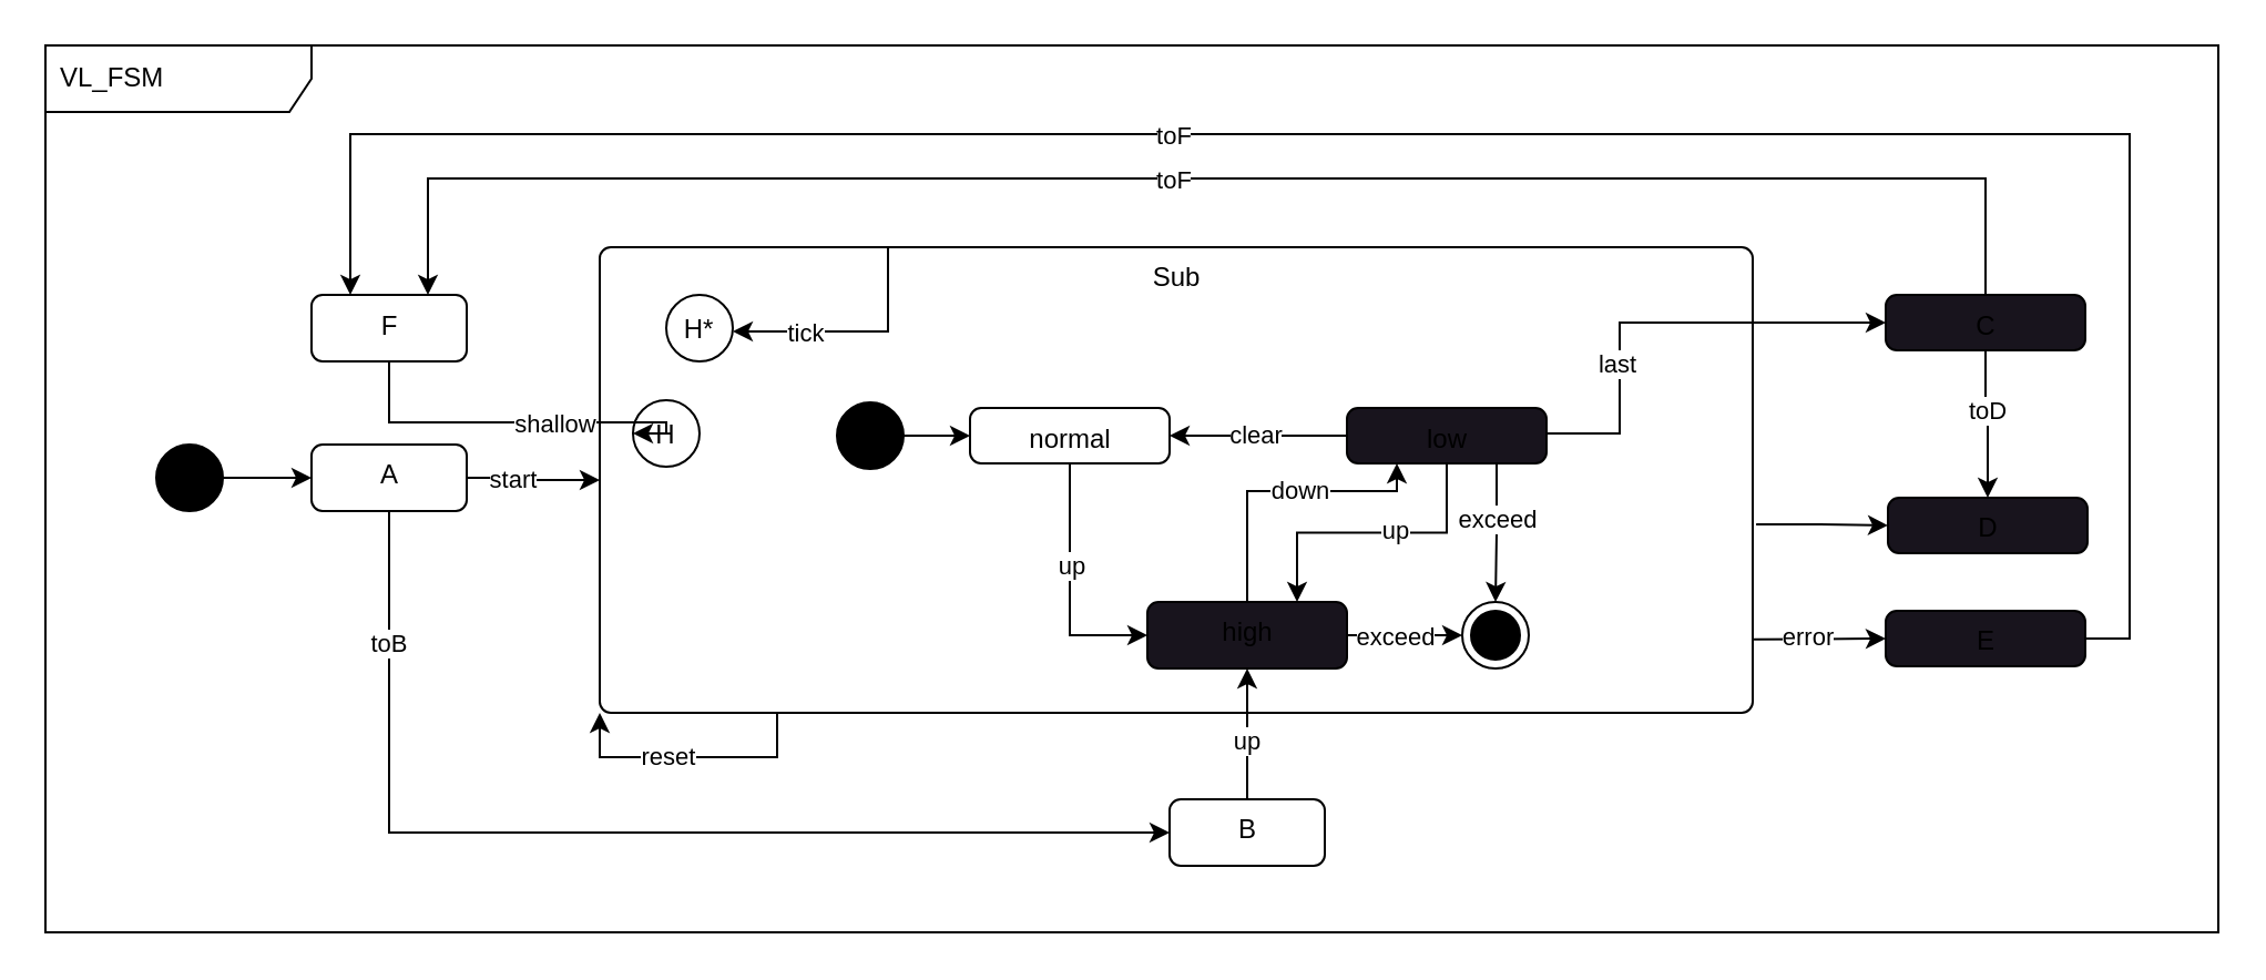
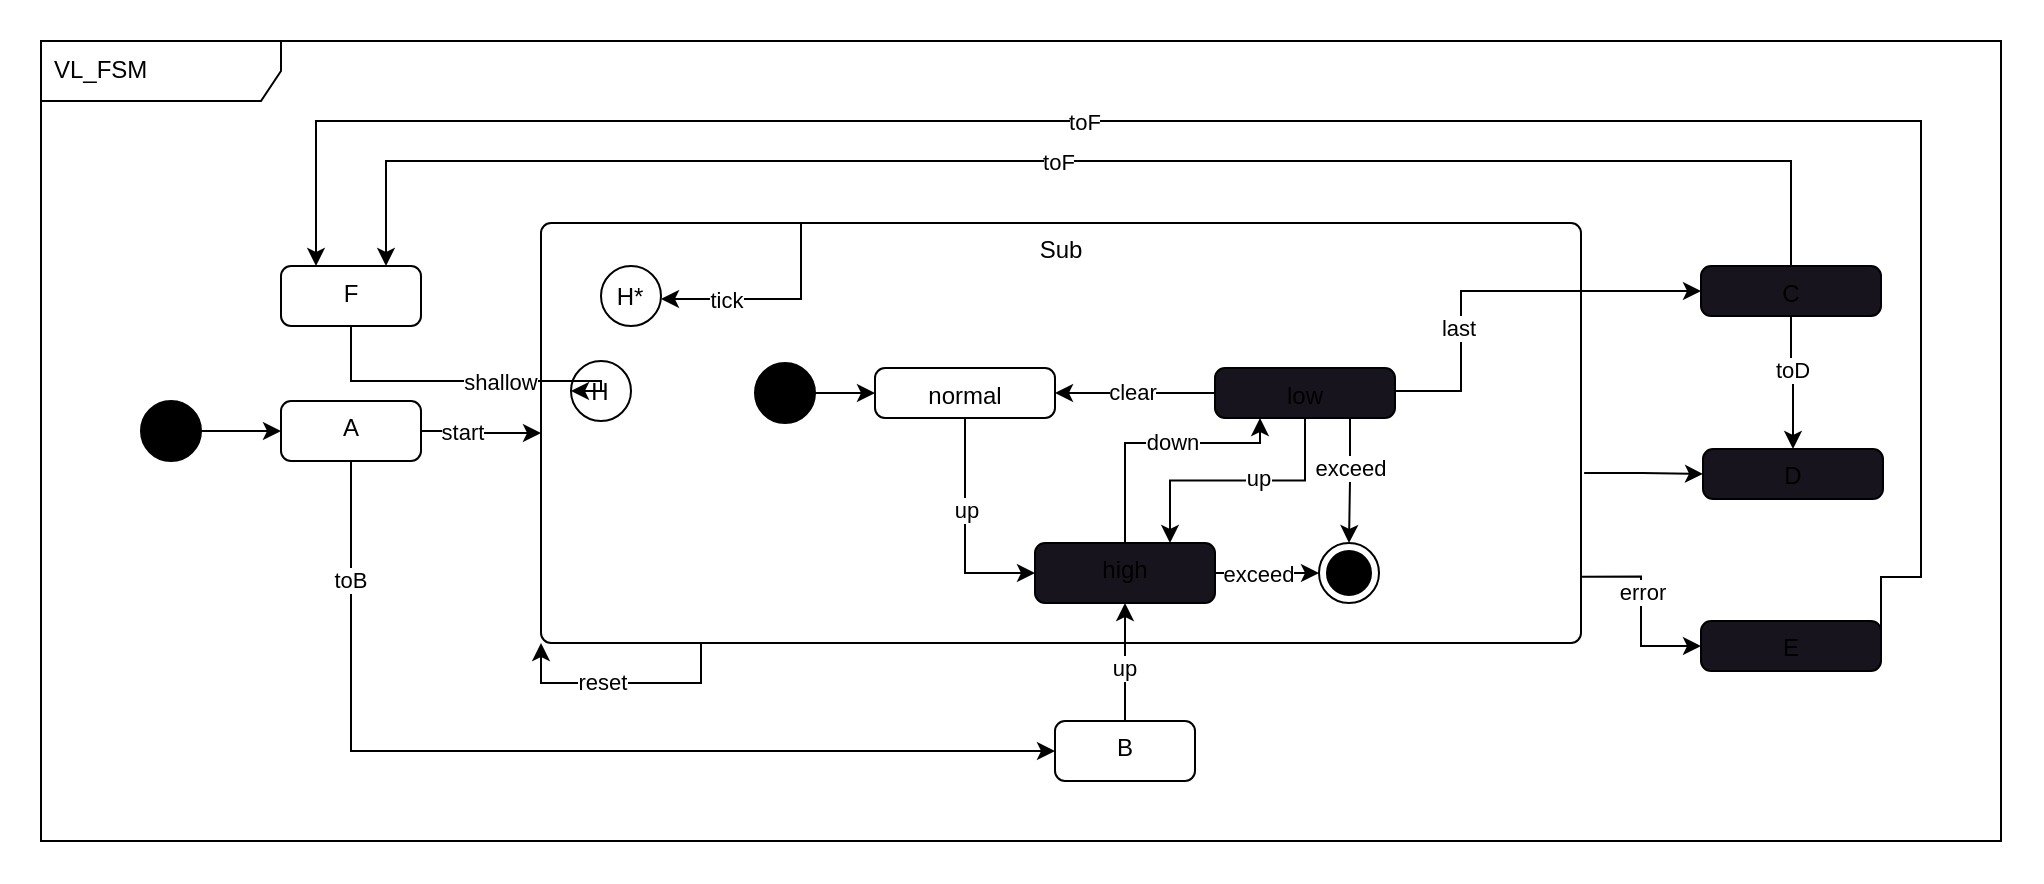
  <mxCell id="0" />
  <mxCell id="1" parent="0" />
  <mxCell id="2" value="VL_FSM" style="shape=umlFrame;whiteSpace=wrap;html=1;width=120;height=30;boundedLbl=1;verticalAlign=middle;align=left;spacingLeft=5;" vertex="1" parent="1"><mxGeometry x="20" y="20" width="980" height="400" as="geometry" /></mxCell>
  <mxCell id="3" style="edgeStyle=orthogonalEdgeStyle;rounded=0;orthogonalLoop=1;jettySize=auto;html=1;entryX=0;entryY=0.5;entryDx=0;entryDy=0;" edge="1" parent="1" source="4" target="9"><mxGeometry relative="1" as="geometry" /></mxCell>
  <mxCell id="4" value="" style="ellipse;fillColor=strokeColor;" vertex="1" parent="1"><mxGeometry x="70" y="200" width="30" height="30" as="geometry" /></mxCell>
  <mxCell id="5" style="edgeStyle=orthogonalEdgeStyle;rounded=0;orthogonalLoop=1;jettySize=auto;html=1;entryX=0;entryY=0.5;entryDx=0;entryDy=0;" edge="1" parent="1" source="9" target="24"><mxGeometry relative="1" as="geometry" /></mxCell>
  <mxCell id="6" value="start" style="edgeLabel;html=1;align=center;verticalAlign=middle;resizable=0;points=[];" vertex="1" connectable="0" parent="5"><mxGeometry x="-0.232" y="1" relative="1" as="geometry"><mxPoint x="-3" y="1" as="offset" /></mxGeometry></mxCell>
  <mxCell id="7" style="edgeStyle=orthogonalEdgeStyle;rounded=0;orthogonalLoop=1;jettySize=auto;html=1;entryX=0;entryY=0.5;entryDx=0;entryDy=0;exitX=0.5;exitY=1;exitDx=0;exitDy=0;" edge="1" parent="1" source="9" target="22"><mxGeometry relative="1" as="geometry"><Array as="points"><mxPoint x="175" y="375" /></Array></mxGeometry></mxCell>
  <mxCell id="8" value="toB" style="edgeLabel;html=1;align=center;verticalAlign=middle;resizable=0;points=[];" vertex="1" connectable="0" parent="7"><mxGeometry x="-0.764" y="-1" relative="1" as="geometry"><mxPoint as="offset" /></mxGeometry></mxCell>
  <mxCell id="9" value="A" style="html=1;align=center;verticalAlign=top;rounded=1;absoluteArcSize=1;arcSize=10;dashed=0;" vertex="1" parent="1"><mxGeometry x="140" y="200" width="70" height="30" as="geometry" /></mxCell>
  <mxCell id="10" value="" style="edgeStyle=orthogonalEdgeStyle;rounded=0;orthogonalLoop=1;jettySize=auto;html=1;entryX=0;entryY=0.5;entryDx=0;entryDy=0;exitX=1.003;exitY=0.595;exitDx=0;exitDy=0;exitPerimeter=0;" edge="1" parent="1" source="24" target="21"><mxGeometry relative="1" as="geometry"><mxPoint x="880" y="260" as="targetPoint" /></mxGeometry></mxCell>
  <mxCell id="11" style="edgeStyle=orthogonalEdgeStyle;rounded=0;orthogonalLoop=1;jettySize=auto;html=1;exitX=1.001;exitY=0.842;exitDx=0;exitDy=0;exitPerimeter=0;entryX=0;entryY=0.5;entryDx=0;entryDy=0;" edge="1" parent="1" source="24" target="20"><mxGeometry relative="1" as="geometry" /></mxCell>
  <mxCell id="12" value="error" style="edgeLabel;html=1;align=center;verticalAlign=middle;resizable=0;points=[];" vertex="1" connectable="0" parent="11"><mxGeometry x="-0.186" relative="1" as="geometry"><mxPoint y="-1" as="offset" /></mxGeometry></mxCell>
  <mxCell id="13" style="edgeStyle=orthogonalEdgeStyle;rounded=0;orthogonalLoop=1;jettySize=auto;html=1;entryX=0.5;entryY=0;entryDx=0;entryDy=0;exitX=0.5;exitY=1;exitDx=0;exitDy=0;" edge="1" parent="1" source="17" target="21"><mxGeometry relative="1" as="geometry" /></mxCell>
  <mxCell id="14" value="toD" style="edgeLabel;html=1;align=center;verticalAlign=middle;resizable=0;points=[];" vertex="1" connectable="0" parent="13"><mxGeometry x="-0.212" relative="1" as="geometry"><mxPoint as="offset" /></mxGeometry></mxCell>
  <mxCell id="15" style="edgeStyle=orthogonalEdgeStyle;rounded=0;orthogonalLoop=1;jettySize=auto;html=1;entryX=0.75;entryY=0;entryDx=0;entryDy=0;" edge="1" parent="1" source="17" target="55"><mxGeometry relative="1" as="geometry"><Array as="points"><mxPoint x="895" y="80" /><mxPoint x="193" y="80" /><mxPoint x="193" y="132" /></Array></mxGeometry></mxCell>
  <mxCell id="16" value="toF" style="edgeLabel;html=1;align=center;verticalAlign=middle;resizable=0;points=[];" vertex="1" connectable="0" parent="15"><mxGeometry x="0.038" relative="1" as="geometry"><mxPoint as="offset" /></mxGeometry></mxCell>
  <mxCell id="17" value="C" style="html=1;align=center;verticalAlign=top;rounded=1;absoluteArcSize=1;arcSize=10;dashed=0;fillColor=rgb(24, 20, 29);" vertex="1" parent="1"><mxGeometry x="850" y="132.5" width="90" height="25" as="geometry" /></mxCell>
  <mxCell id="18" style="edgeStyle=orthogonalEdgeStyle;rounded=0;orthogonalLoop=1;jettySize=auto;html=1;entryX=0.25;entryY=0;entryDx=0;entryDy=0;exitX=1;exitY=0.5;exitDx=0;exitDy=0;" edge="1" parent="1" source="20" target="55"><mxGeometry relative="1" as="geometry"><Array as="points"><mxPoint x="960" y="288" /><mxPoint x="960" y="60" /><mxPoint x="158" y="60" /></Array></mxGeometry></mxCell>
  <mxCell id="19" value="toF" style="edgeLabel;html=1;align=center;verticalAlign=middle;resizable=0;points=[];" vertex="1" connectable="0" parent="18"><mxGeometry x="0.216" relative="1" as="geometry"><mxPoint x="3" as="offset" /></mxGeometry></mxCell>
- <mxCell id="20" value="E" style="html=1;align=center;verticalAlign=top;rounded=1;absoluteArcSize=1;arcSize=10;dashed=0;fillColor=rgb(24, 20, 29);" vertex="1" parent="1"><mxGeometry x="850" y="275" width="90" height="25" as="geometry" /></mxCell>
+ <mxCell id="20" value="E" style="html=1;align=center;verticalAlign=top;rounded=1;absoluteArcSize=1;arcSize=10;dashed=0;fillColor=rgb(24, 20, 29);" vertex="1" parent="1"><mxGeometry x="850" y="310" width="90" height="25" as="geometry" /></mxCell>
  <mxCell id="21" value="D" style="html=1;align=center;verticalAlign=top;rounded=1;absoluteArcSize=1;arcSize=10;dashed=0;fillColor=rgb(24, 20, 29);" vertex="1" parent="1"><mxGeometry x="851" y="224" width="90" height="25" as="geometry" /></mxCell>
  <mxCell id="22" value="B" style="html=1;align=center;verticalAlign=top;rounded=1;absoluteArcSize=1;arcSize=10;dashed=0;" vertex="1" parent="1"><mxGeometry x="527" y="360" width="70" height="30" as="geometry" /></mxCell>
  <mxCell id="23" value="" style="group" vertex="1" connectable="0" parent="1"><mxGeometry x="270" y="111" width="520" height="210" as="geometry" /></mxCell>
  <mxCell id="24" value="Sub" style="html=1;align=center;verticalAlign=top;rounded=1;absoluteArcSize=1;arcSize=10;dashed=0;" vertex="1" parent="23"><mxGeometry width="520" height="210" as="geometry" /></mxCell>
  <mxCell id="25" value="" style="ellipse;fillColor=strokeColor;" vertex="1" parent="23"><mxGeometry x="107" y="70" width="30" height="30" as="geometry" /></mxCell>
  <mxCell id="26" style="edgeStyle=orthogonalEdgeStyle;rounded=0;orthogonalLoop=1;jettySize=auto;html=1;entryX=0;entryY=0.5;entryDx=0;entryDy=0;exitX=0.5;exitY=1;exitDx=0;exitDy=0;" edge="1" parent="23" source="28" target="39"><mxGeometry relative="1" as="geometry" /></mxCell>
  <mxCell id="27" value="up" style="edgeLabel;html=1;align=center;verticalAlign=middle;resizable=0;points=[];" vertex="1" connectable="0" parent="26"><mxGeometry x="-0.177" y="-3" relative="1" as="geometry"><mxPoint x="3" as="offset" /></mxGeometry></mxCell>
  <mxCell id="28" value="normal" style="html=1;align=center;verticalAlign=top;rounded=1;absoluteArcSize=1;arcSize=10;dashed=0;" vertex="1" parent="23"><mxGeometry x="167" y="72.5" width="90" height="25" as="geometry" /></mxCell>
  <mxCell id="29" style="edgeStyle=orthogonalEdgeStyle;rounded=0;orthogonalLoop=1;jettySize=auto;html=1;entryX=0;entryY=0.5;entryDx=0;entryDy=0;" edge="1" parent="23" source="25" target="28"><mxGeometry relative="1" as="geometry" /></mxCell>
  <mxCell id="30" style="edgeStyle=orthogonalEdgeStyle;rounded=0;orthogonalLoop=1;jettySize=auto;html=1;entryX=0.5;entryY=0;entryDx=0;entryDy=0;exitX=0.75;exitY=1;exitDx=0;exitDy=0;" edge="1" parent="23" source="34" target="42"><mxGeometry relative="1" as="geometry" /></mxCell>
  <mxCell id="31" value="exceed" style="edgeLabel;html=1;align=center;verticalAlign=middle;resizable=0;points=[];" vertex="1" connectable="0" parent="30"><mxGeometry x="-0.203" relative="1" as="geometry"><mxPoint as="offset" /></mxGeometry></mxCell>
  <mxCell id="32" style="edgeStyle=orthogonalEdgeStyle;rounded=0;orthogonalLoop=1;jettySize=auto;html=1;entryX=1;entryY=0.5;entryDx=0;entryDy=0;exitX=0;exitY=0.5;exitDx=0;exitDy=0;" edge="1" parent="23" source="34" target="28"><mxGeometry relative="1" as="geometry" /></mxCell>
  <mxCell id="33" value="clear" style="edgeLabel;html=1;align=center;verticalAlign=middle;resizable=0;points=[];" vertex="1" connectable="0" parent="32"><mxGeometry x="0.231" relative="1" as="geometry"><mxPoint x="7" y="-1" as="offset" /></mxGeometry></mxCell>
  <mxCell id="34" value="low" style="html=1;align=center;verticalAlign=top;rounded=1;absoluteArcSize=1;arcSize=10;dashed=0;fillColor=rgb(24, 20, 29);" vertex="1" parent="23"><mxGeometry x="337" y="72.5" width="90" height="25" as="geometry" /></mxCell>
  <mxCell id="35" style="edgeStyle=orthogonalEdgeStyle;rounded=0;orthogonalLoop=1;jettySize=auto;html=1;" edge="1" parent="23" source="39" target="42"><mxGeometry relative="1" as="geometry" /></mxCell>
  <mxCell id="36" value="exceed" style="edgeLabel;html=1;align=center;verticalAlign=middle;resizable=0;points=[];" vertex="1" connectable="0" parent="35"><mxGeometry x="-0.257" relative="1" as="geometry"><mxPoint x="2" as="offset" /></mxGeometry></mxCell>
  <mxCell id="37" style="edgeStyle=orthogonalEdgeStyle;rounded=0;orthogonalLoop=1;jettySize=auto;html=1;entryX=0.25;entryY=1;entryDx=0;entryDy=0;exitX=0.5;exitY=0;exitDx=0;exitDy=0;" edge="1" parent="23" source="39" target="34"><mxGeometry relative="1" as="geometry"><Array as="points"><mxPoint x="292" y="110" /><mxPoint x="360" y="110" /></Array></mxGeometry></mxCell>
  <mxCell id="38" value="down" style="edgeLabel;html=1;align=center;verticalAlign=middle;resizable=0;points=[];" vertex="1" connectable="0" parent="37"><mxGeometry x="-0.198" relative="1" as="geometry"><mxPoint x="21" y="-1" as="offset" /></mxGeometry></mxCell>
  <mxCell id="39" value="high" style="html=1;align=center;verticalAlign=top;rounded=1;absoluteArcSize=1;arcSize=10;dashed=0;fillColor=rgb(24, 20, 29);" vertex="1" parent="23"><mxGeometry x="247" y="160" width="90" height="30" as="geometry" /></mxCell>
  <mxCell id="40" value="" style="edgeStyle=orthogonalEdgeStyle;rounded=0;orthogonalLoop=1;jettySize=auto;html=1;exitX=0.5;exitY=1;exitDx=0;exitDy=0;entryX=0.75;entryY=0;entryDx=0;entryDy=0;" edge="1" parent="23" source="34" target="39"><mxGeometry relative="1" as="geometry" /></mxCell>
  <mxCell id="41" value="up" style="edgeLabel;html=1;align=center;verticalAlign=middle;resizable=0;points=[];" vertex="1" connectable="0" parent="40"><mxGeometry x="-0.149" y="-1" relative="1" as="geometry"><mxPoint as="offset" /></mxGeometry></mxCell>
  <mxCell id="42" value="6" style="ellipse;html=1;shape=endState;fillColor=strokeColor;" vertex="1" parent="23"><mxGeometry x="389" y="160" width="30" height="30" as="geometry" /></mxCell>
  <mxCell id="43" style="edgeStyle=orthogonalEdgeStyle;rounded=0;orthogonalLoop=1;jettySize=auto;html=1;entryX=0;entryY=1;entryDx=0;entryDy=0;exitX=0.25;exitY=1;exitDx=0;exitDy=0;" edge="1" parent="23" source="24" target="24"><mxGeometry relative="1" as="geometry"><Array as="points"><mxPoint x="80" y="210" /><mxPoint x="80" y="230" /><mxPoint y="230" /></Array></mxGeometry></mxCell>
  <mxCell id="44" value="reset" style="edgeLabel;html=1;align=center;verticalAlign=middle;resizable=0;points=[];" vertex="1" connectable="0" parent="43"><mxGeometry x="0.406" y="-1" relative="1" as="geometry"><mxPoint as="offset" /></mxGeometry></mxCell>
  <mxCell id="45" value="H*" style="ellipse;" vertex="1" parent="23"><mxGeometry x="30" y="21.5" width="30" height="30" as="geometry" /></mxCell>
  <mxCell id="46" style="edgeStyle=orthogonalEdgeStyle;rounded=0;orthogonalLoop=1;jettySize=auto;html=1;exitX=0.25;exitY=0;exitDx=0;exitDy=0;" edge="1" parent="23" source="24"><mxGeometry relative="1" as="geometry"><mxPoint x="60" y="38" as="targetPoint" /><Array as="points"><mxPoint x="130" y="38" /></Array></mxGeometry></mxCell>
  <mxCell id="47" value="tick" style="edgeLabel;html=1;align=center;verticalAlign=middle;resizable=0;points=[];" vertex="1" connectable="0" parent="46"><mxGeometry x="0.11" y="2" relative="1" as="geometry"><mxPoint x="-16" y="-2" as="offset" /></mxGeometry></mxCell>
  <mxCell id="48" value="H" style="ellipse;" vertex="1" parent="23"><mxGeometry x="15" y="69" width="30" height="30" as="geometry" /></mxCell>
  <mxCell id="49" style="edgeStyle=orthogonalEdgeStyle;rounded=0;orthogonalLoop=1;jettySize=auto;html=1;entryX=0.5;entryY=1;entryDx=0;entryDy=0;exitX=0.5;exitY=0;exitDx=0;exitDy=0;" edge="1" parent="1" source="22" target="39"><mxGeometry relative="1" as="geometry" /></mxCell>
  <mxCell id="50" value="up" style="edgeLabel;html=1;align=center;verticalAlign=middle;resizable=0;points=[];" vertex="1" connectable="0" parent="49"><mxGeometry x="-0.098" y="1" relative="1" as="geometry"><mxPoint as="offset" /></mxGeometry></mxCell>
  <mxCell id="51" value="" style="edgeStyle=orthogonalEdgeStyle;rounded=0;orthogonalLoop=1;jettySize=auto;html=1;entryX=0;entryY=0.5;entryDx=0;entryDy=0;exitX=1;exitY=0.5;exitDx=0;exitDy=0;" edge="1" parent="1" source="34" target="17"><mxGeometry relative="1" as="geometry"><Array as="points"><mxPoint x="730" y="195" /><mxPoint x="730" y="145" /></Array></mxGeometry></mxCell>
  <mxCell id="52" value="last" style="edgeLabel;html=1;align=center;verticalAlign=middle;resizable=0;points=[];" vertex="1" connectable="0" parent="51"><mxGeometry x="-0.354" y="2" relative="1" as="geometry"><mxPoint as="offset" /></mxGeometry></mxCell>
  <mxCell id="53" style="edgeStyle=orthogonalEdgeStyle;rounded=0;orthogonalLoop=1;jettySize=auto;html=1;entryX=0;entryY=0.5;entryDx=0;entryDy=0;exitX=0.5;exitY=1;exitDx=0;exitDy=0;" edge="1" parent="1" source="55" target="48"><mxGeometry relative="1" as="geometry"><Array as="points"><mxPoint x="175" y="190" /><mxPoint x="300" y="190" /></Array></mxGeometry></mxCell>
  <mxCell id="54" value="shallow" style="edgeLabel;html=1;align=center;verticalAlign=middle;resizable=0;points=[];" vertex="1" connectable="0" parent="53"><mxGeometry x="-0.041" relative="1" as="geometry"><mxPoint x="19" as="offset" /></mxGeometry></mxCell>
  <mxCell id="55" value="F" style="html=1;align=center;verticalAlign=top;rounded=1;absoluteArcSize=1;arcSize=10;dashed=0;" vertex="1" parent="1"><mxGeometry x="140" y="132.5" width="70" height="30" as="geometry" /></mxCell>
